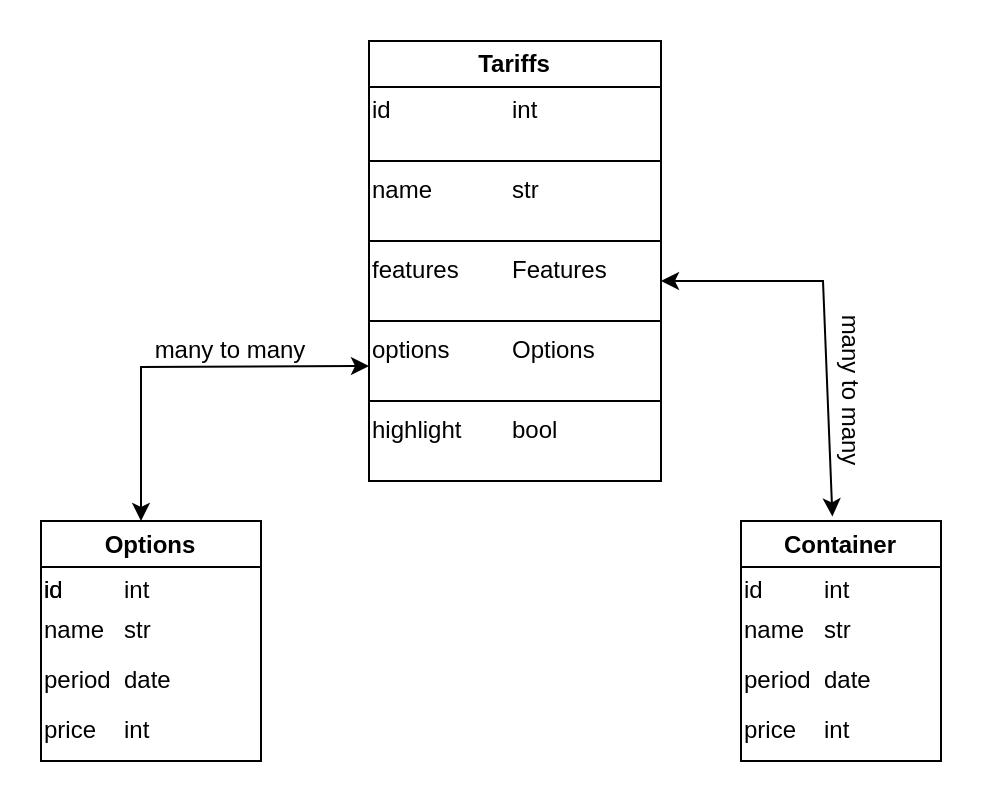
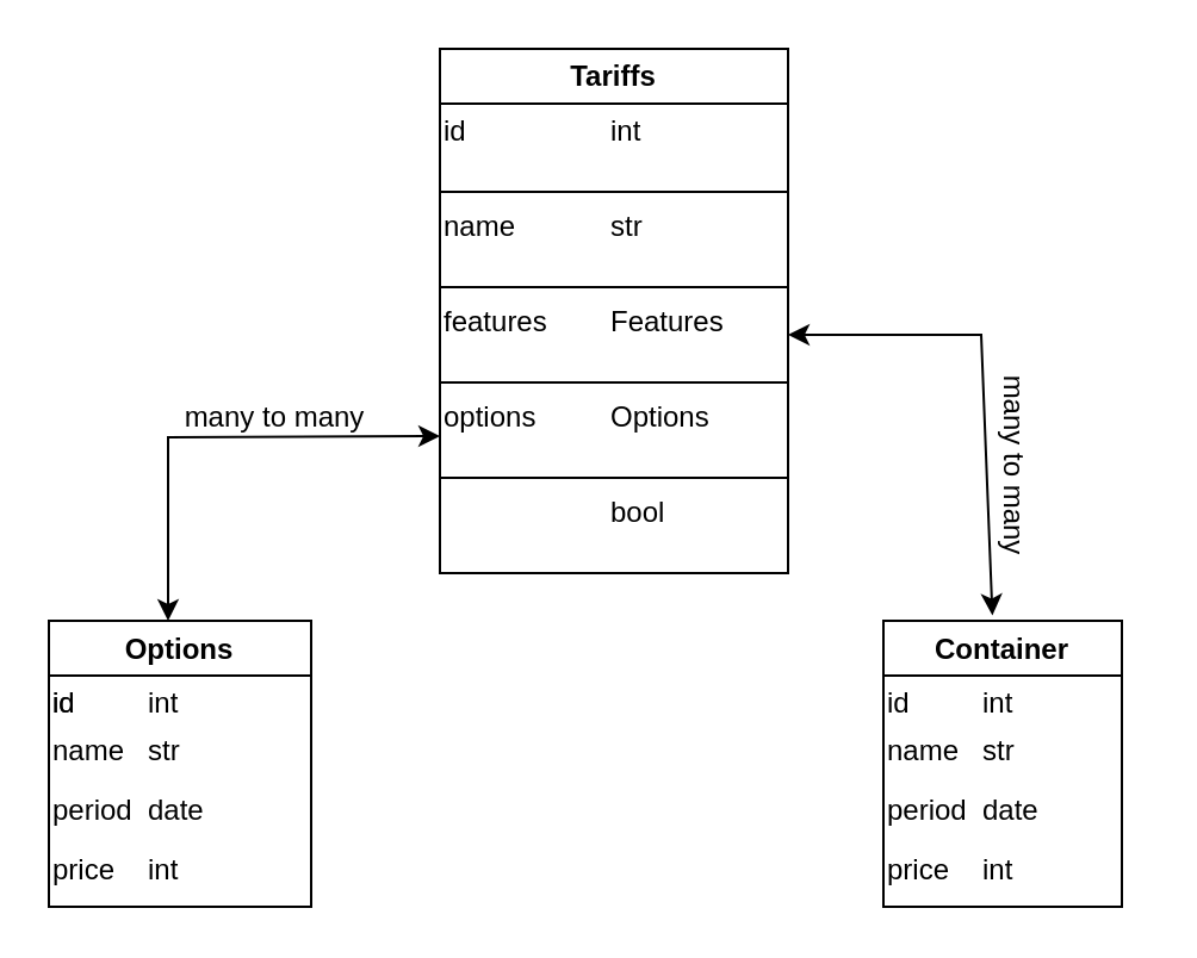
  <mxCell id="0" />
  <mxCell id="1" parent="0" />
  <mxCell id="2" value="Tariffs" style="swimlane;whiteSpace=wrap;html=1;" vertex="1" parent="1"><mxGeometry x="184" y="20" width="146" height="220" as="geometry"><mxRectangle x="280" y="220" width="80" height="30" as="alternateBounds" /></mxGeometry></mxCell>
  <mxCell id="3" value="" style="endArrow=none;html=1;rounded=0;exitX=0;exitY=0.5;exitDx=0;exitDy=0;" edge="1" parent="2"><mxGeometry width="50" height="50" relative="1" as="geometry"><mxPoint y="140" as="sourcePoint" /><mxPoint x="146" y="140" as="targetPoint" /><Array as="points" /></mxGeometry></mxCell>
  <mxCell id="4" value="" style="endArrow=none;html=1;rounded=0;exitX=0;exitY=0.5;exitDx=0;exitDy=0;" edge="1" parent="2"><mxGeometry width="50" height="50" relative="1" as="geometry"><mxPoint y="180" as="sourcePoint" /><mxPoint x="146" y="180" as="targetPoint" /><Array as="points" /></mxGeometry></mxCell>
  <mxCell id="5" value="id" style="text;html=1;strokeColor=none;fillColor=none;align=left;verticalAlign=middle;whiteSpace=wrap;rounded=0;" vertex="1" parent="2"><mxGeometry y="20" width="60" height="30" as="geometry" /></mxCell>
  <mxCell id="6" value="name" style="text;html=1;strokeColor=none;fillColor=none;align=left;verticalAlign=middle;whiteSpace=wrap;rounded=0;" vertex="1" parent="2"><mxGeometry y="60" width="60" height="30" as="geometry" /></mxCell>
  <mxCell id="7" value="features" style="text;html=1;strokeColor=none;fillColor=none;align=left;verticalAlign=middle;whiteSpace=wrap;rounded=0;" vertex="1" parent="2"><mxGeometry y="100" width="60" height="30" as="geometry" /></mxCell>
  <mxCell id="8" value="options" style="text;html=1;strokeColor=none;fillColor=none;align=left;verticalAlign=middle;whiteSpace=wrap;rounded=0;" vertex="1" parent="2"><mxGeometry y="140" width="90" height="30" as="geometry" /></mxCell>
- <mxCell id="9" value="highlight" style="text;html=1;strokeColor=none;fillColor=none;align=left;verticalAlign=middle;whiteSpace=wrap;rounded=0;" vertex="1" parent="2"><mxGeometry y="180" width="70" height="30" as="geometry" /></mxCell>
  <mxCell id="10" value="int" style="text;html=1;strokeColor=none;fillColor=none;align=left;verticalAlign=middle;whiteSpace=wrap;rounded=0;" vertex="1" parent="2"><mxGeometry x="70" y="20" width="60" height="30" as="geometry" /></mxCell>
  <mxCell id="11" value="str" style="text;html=1;strokeColor=none;fillColor=none;align=left;verticalAlign=middle;whiteSpace=wrap;rounded=0;" vertex="1" parent="2"><mxGeometry x="70" y="60" width="60" height="30" as="geometry" /></mxCell>
  <mxCell id="12" value="Features" style="text;html=1;strokeColor=none;fillColor=none;align=left;verticalAlign=middle;whiteSpace=wrap;rounded=0;" vertex="1" parent="2"><mxGeometry x="70" y="100" width="60" height="30" as="geometry" /></mxCell>
  <mxCell id="13" value="Options" style="text;html=1;strokeColor=none;fillColor=none;align=left;verticalAlign=middle;whiteSpace=wrap;rounded=0;" vertex="1" parent="2"><mxGeometry x="70" y="140" width="90" height="30" as="geometry" /></mxCell>
  <mxCell id="14" value="bool" style="text;html=1;strokeColor=none;fillColor=none;align=left;verticalAlign=middle;whiteSpace=wrap;rounded=0;" vertex="1" parent="2"><mxGeometry x="70" y="180" width="70" height="30" as="geometry" /></mxCell>
  <mxCell id="15" value="" style="endArrow=none;html=1;rounded=0;" edge="1" parent="1"><mxGeometry width="50" height="50" relative="1" as="geometry"><mxPoint x="184" y="80" as="sourcePoint" /><mxPoint x="330" y="80" as="targetPoint" /><Array as="points"><mxPoint x="184" y="80" /></Array></mxGeometry></mxCell>
  <mxCell id="16" value="" style="endArrow=none;html=1;rounded=0;" edge="1" parent="1"><mxGeometry width="50" height="50" relative="1" as="geometry"><mxPoint x="184" y="120" as="sourcePoint" /><mxPoint x="330" y="120" as="targetPoint" /><Array as="points"><mxPoint x="284" y="120" /></Array></mxGeometry></mxCell>
  <mxCell id="17" value="Options" style="swimlane;" vertex="1" parent="1"><mxGeometry x="20" y="260" width="110" height="120" as="geometry" /></mxCell>
  <mxCell id="18" value="id" style="text;html=1;strokeColor=none;fillColor=none;align=left;verticalAlign=middle;whiteSpace=wrap;rounded=0;" vertex="1" parent="17"><mxGeometry y="20" width="60" height="30" as="geometry" /></mxCell>
  <mxCell id="19" value="id" style="text;html=1;strokeColor=none;fillColor=none;align=left;verticalAlign=middle;whiteSpace=wrap;rounded=0;" vertex="1" parent="17"><mxGeometry y="20" width="60" height="30" as="geometry" /></mxCell>
  <mxCell id="20" value="name" style="text;html=1;strokeColor=none;fillColor=none;align=left;verticalAlign=middle;whiteSpace=wrap;rounded=0;" vertex="1" parent="17"><mxGeometry y="40" width="60" height="30" as="geometry" /></mxCell>
  <mxCell id="21" value="period" style="text;html=1;strokeColor=none;fillColor=none;align=left;verticalAlign=middle;whiteSpace=wrap;rounded=0;" vertex="1" parent="17"><mxGeometry y="70" width="60" height="20" as="geometry" /></mxCell>
  <mxCell id="22" value="price" style="text;html=1;strokeColor=none;fillColor=none;align=left;verticalAlign=middle;whiteSpace=wrap;rounded=0;" vertex="1" parent="17"><mxGeometry y="90" width="60" height="30" as="geometry" /></mxCell>
  <mxCell id="23" value="int" style="text;html=1;strokeColor=none;fillColor=none;align=left;verticalAlign=middle;whiteSpace=wrap;rounded=0;" vertex="1" parent="17"><mxGeometry x="40" y="20" width="60" height="30" as="geometry" /></mxCell>
  <mxCell id="24" value="str" style="text;html=1;strokeColor=none;fillColor=none;align=left;verticalAlign=middle;whiteSpace=wrap;rounded=0;" vertex="1" parent="17"><mxGeometry x="40" y="40" width="60" height="30" as="geometry" /></mxCell>
  <mxCell id="25" value="date" style="text;html=1;strokeColor=none;fillColor=none;align=left;verticalAlign=middle;whiteSpace=wrap;rounded=0;" vertex="1" parent="17"><mxGeometry x="40" y="65" width="60" height="30" as="geometry" /></mxCell>
  <mxCell id="26" value="int" style="text;html=1;strokeColor=none;fillColor=none;align=left;verticalAlign=middle;whiteSpace=wrap;rounded=0;" vertex="1" parent="17"><mxGeometry x="40" y="90" width="60" height="30" as="geometry" /></mxCell>
  <mxCell id="27" value="" style="endArrow=classic;startArrow=classic;html=1;rounded=0;entryX=0;entryY=0.75;entryDx=0;entryDy=0;" edge="1" parent="1" target="8"><mxGeometry width="50" height="50" relative="1" as="geometry"><mxPoint x="70" y="260" as="sourcePoint" /><mxPoint x="120" y="210" as="targetPoint" /><Array as="points"><mxPoint x="70" y="183" /></Array></mxGeometry></mxCell>
  <mxCell id="28" value="many to many" style="text;html=1;strokeColor=none;fillColor=none;align=center;verticalAlign=middle;whiteSpace=wrap;rounded=0;" vertex="1" parent="1"><mxGeometry x="60" y="160" width="110" height="30" as="geometry" /></mxCell>
  <mxCell id="29" value="Container" style="swimlane;" vertex="1" parent="1"><mxGeometry x="370" y="260" width="100" height="120" as="geometry" /></mxCell>
  <mxCell id="30" value="id" style="text;html=1;strokeColor=none;fillColor=none;align=left;verticalAlign=middle;whiteSpace=wrap;rounded=0;" vertex="1" parent="29"><mxGeometry y="20" width="60" height="30" as="geometry" /></mxCell>
  <mxCell id="31" value="name" style="text;html=1;strokeColor=none;fillColor=none;align=left;verticalAlign=middle;whiteSpace=wrap;rounded=0;" vertex="1" parent="29"><mxGeometry y="40" width="60" height="30" as="geometry" /></mxCell>
  <mxCell id="32" value="period" style="text;html=1;strokeColor=none;fillColor=none;align=left;verticalAlign=middle;whiteSpace=wrap;rounded=0;" vertex="1" parent="29"><mxGeometry y="70" width="60" height="20" as="geometry" /></mxCell>
  <mxCell id="33" value="price" style="text;html=1;strokeColor=none;fillColor=none;align=left;verticalAlign=middle;whiteSpace=wrap;rounded=0;" vertex="1" parent="29"><mxGeometry y="90" width="60" height="30" as="geometry" /></mxCell>
  <mxCell id="34" value="int" style="text;html=1;strokeColor=none;fillColor=none;align=left;verticalAlign=middle;whiteSpace=wrap;rounded=0;" vertex="1" parent="29"><mxGeometry x="40" y="20" width="60" height="30" as="geometry" /></mxCell>
  <mxCell id="35" value="str" style="text;html=1;strokeColor=none;fillColor=none;align=left;verticalAlign=middle;whiteSpace=wrap;rounded=0;" vertex="1" parent="29"><mxGeometry x="40" y="40" width="60" height="30" as="geometry" /></mxCell>
  <mxCell id="36" value="date" style="text;html=1;strokeColor=none;fillColor=none;align=left;verticalAlign=middle;whiteSpace=wrap;rounded=0;" vertex="1" parent="29"><mxGeometry x="40" y="65" width="60" height="30" as="geometry" /></mxCell>
  <mxCell id="37" value="int" style="text;html=1;strokeColor=none;fillColor=none;align=left;verticalAlign=middle;whiteSpace=wrap;rounded=0;" vertex="1" parent="29"><mxGeometry x="40" y="90" width="60" height="30" as="geometry" /></mxCell>
  <mxCell id="38" value="" style="endArrow=classic;startArrow=classic;html=1;rounded=0;exitX=0.457;exitY=-0.019;exitDx=0;exitDy=0;exitPerimeter=0;" edge="1" parent="1" source="29"><mxGeometry width="50" height="50" relative="1" as="geometry"><mxPoint x="390" y="250" as="sourcePoint" /><mxPoint x="330" y="140" as="targetPoint" /><Array as="points"><mxPoint x="411" y="140" /></Array></mxGeometry></mxCell>
  <mxCell id="39" value="many to many" style="text;html=1;strokeColor=none;fillColor=none;align=center;verticalAlign=middle;whiteSpace=wrap;rounded=0;rotation=90;" vertex="1" parent="1"><mxGeometry x="370" y="180" width="110" height="30" as="geometry" /></mxCell>
